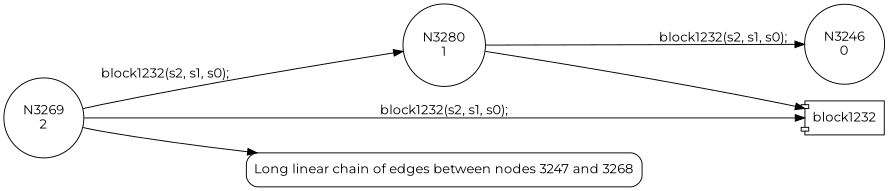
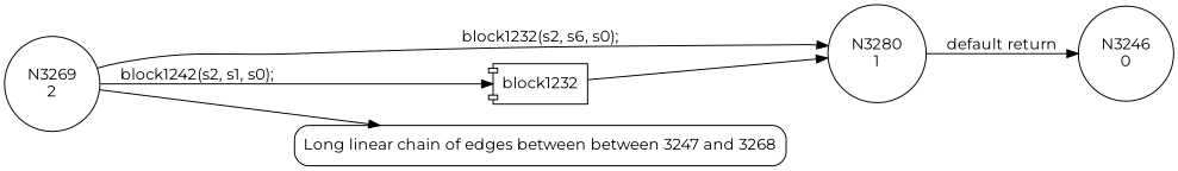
  digraph {
    fontname=Montserrat
    rankdir=LR
    node [fontname=Montserrat shape=circle]
    edge [fontname=Montserrat]
    n1 [label="N3269\n2"]
    n2 [label="N3280\n1"]
    n3 [label=block1232 shape=component]
-   n4 [fillcolor=white label="Long linear chain of edges between nodes 3247 and 3268" penwidth=1 shape=Mrecord style="filled,bold"]
+   n4 [fillcolor=white label="Long linear chain of edges between between 3247 and 3268" penwidth=1 shape=Mrecord style="filled,bold"]
    n5 [label="N3246\n0"]
-   n1 -> n2 [label="block1232(s2, s1, s0);"]
-   n1 -> n3 [label="block1232(s2, s1, s0);"]
+   n1 -> n2 [label="block1232(s2, s6, s0);"]
+   n1 -> n3 [label="block1242(s2, s1, s0);"]
    n1 -> n4
-   n2 -> n5 [label="block1232(s2, s1, s0);"]
-   n2 -> n3
+   n2 -> n5 [label="default return"]
+   n3 -> n2
  }
